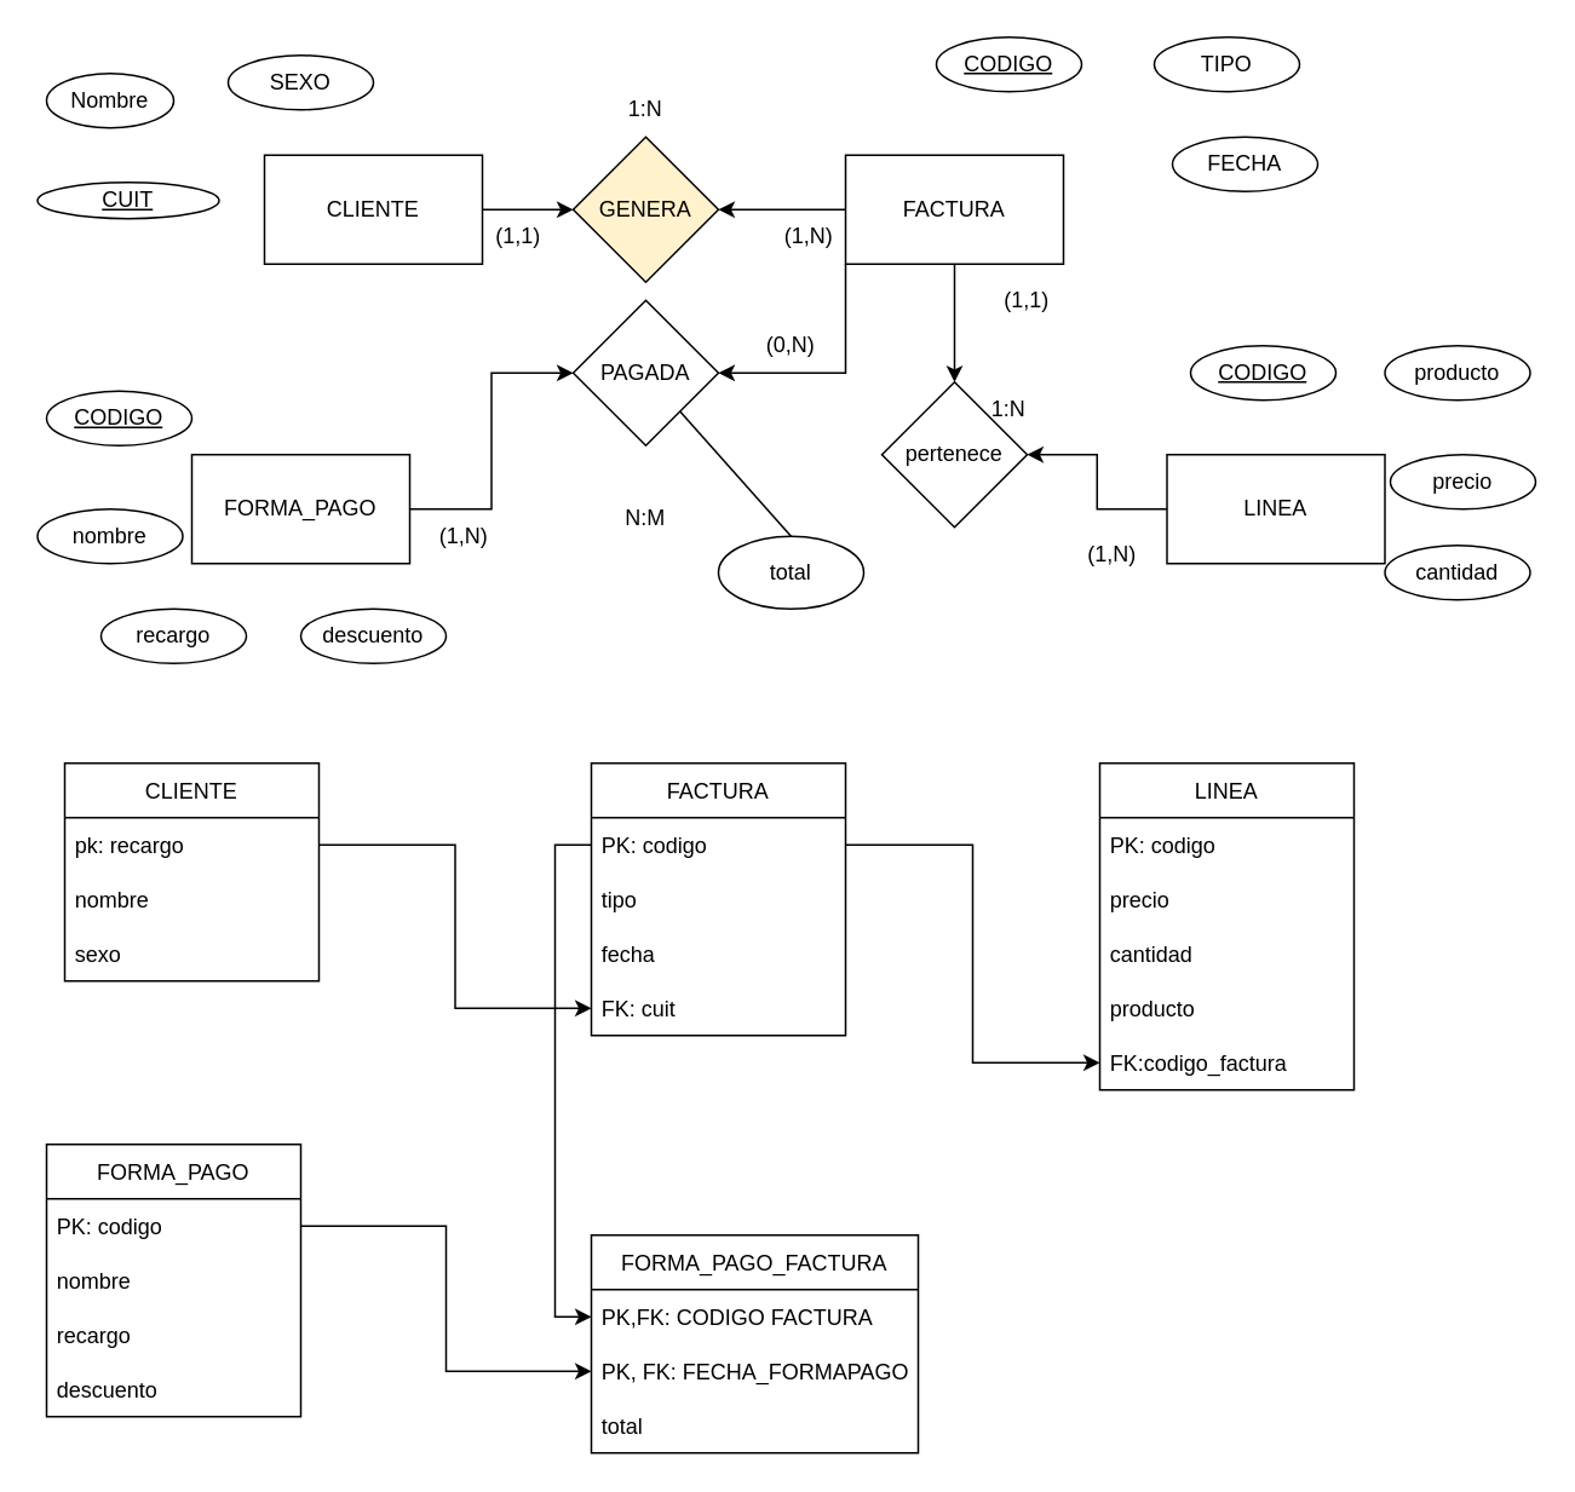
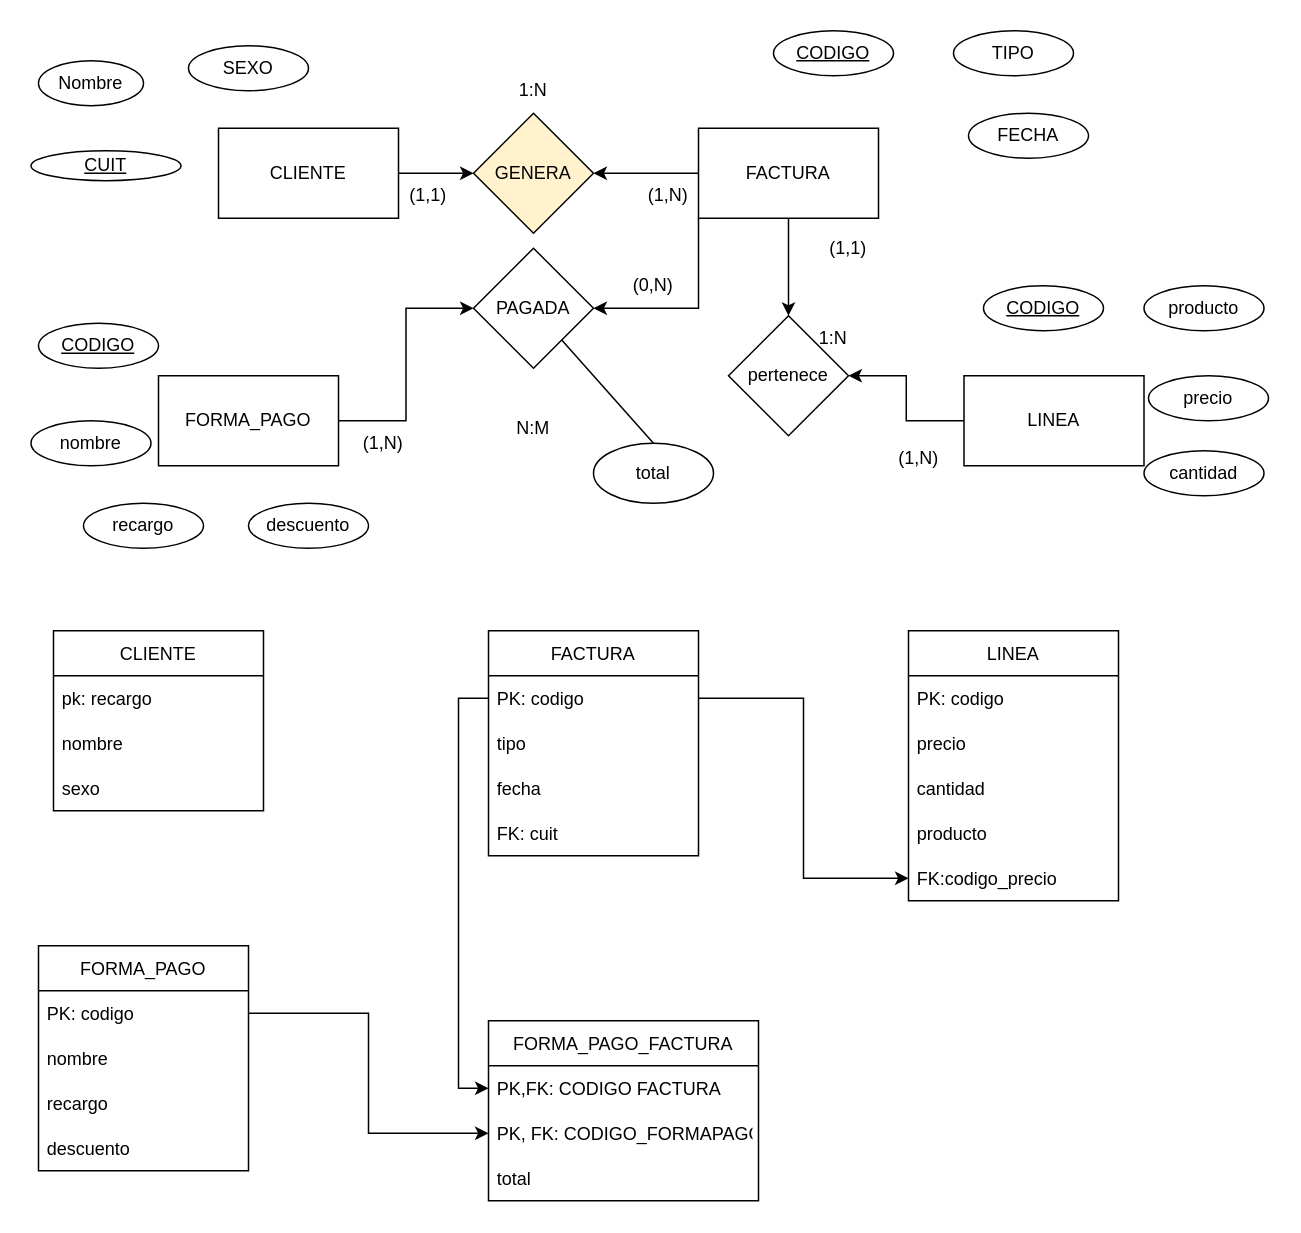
  <mxCell id="0" />
  <mxCell id="1" parent="0" />
  <mxCell id="2" style="edgeStyle=orthogonalEdgeStyle;rounded=0;orthogonalLoop=1;jettySize=auto;html=1;entryX=0;entryY=0.5;entryDx=0;entryDy=0;" edge="1" parent="1" source="3" target="7"><mxGeometry relative="1" as="geometry" /></mxCell>
  <mxCell id="3" value="CLIENTE" style="rounded=0;whiteSpace=wrap;html=1;" vertex="1" parent="1"><mxGeometry x="145" y="85" width="120" height="60" as="geometry" /></mxCell>
  <mxCell id="4" value="Nombre" style="ellipse;whiteSpace=wrap;html=1;" vertex="1" parent="1"><mxGeometry x="25" y="40" width="70" height="30" as="geometry" /></mxCell>
  <mxCell id="5" value="&lt;u&gt;CUIT&lt;/u&gt;" style="ellipse;whiteSpace=wrap;html=1;" vertex="1" parent="1"><mxGeometry x="20" y="100" width="100" height="20" as="geometry" /></mxCell>
  <mxCell id="6" value="SEXO" style="ellipse;whiteSpace=wrap;html=1;" vertex="1" parent="1"><mxGeometry x="125" y="30" width="80" height="30" as="geometry" /></mxCell>
  <mxCell id="7" value="GENERA" style="rhombus;whiteSpace=wrap;html=1;fillColor=#fff2cc;" vertex="1" parent="1"><mxGeometry x="315" y="75" width="80" height="80" as="geometry" /></mxCell>
  <mxCell id="8" value="&lt;div&gt;&lt;u&gt;CODIGO&lt;/u&gt;&lt;/div&gt;" style="ellipse;whiteSpace=wrap;html=1;" vertex="1" parent="1"><mxGeometry x="515" width="80" height="30" as="geometry" y="20" /></mxCell>
  <mxCell id="9" style="edgeStyle=orthogonalEdgeStyle;rounded=0;orthogonalLoop=1;jettySize=auto;html=1;entryX=1;entryY=0.5;entryDx=0;entryDy=0;" edge="1" parent="1" source="12" target="7"><mxGeometry relative="1" as="geometry" /></mxCell>
  <mxCell id="10" style="edgeStyle=orthogonalEdgeStyle;rounded=0;orthogonalLoop=1;jettySize=auto;html=1;exitX=0.5;exitY=1;exitDx=0;exitDy=0;entryX=0.5;entryY=0;entryDx=0;entryDy=0;" edge="1" parent="1" source="12" target="24"><mxGeometry relative="1" as="geometry" /></mxCell>
  <mxCell id="11" style="edgeStyle=orthogonalEdgeStyle;rounded=0;orthogonalLoop=1;jettySize=auto;html=1;exitX=0;exitY=1;exitDx=0;exitDy=0;entryX=1;entryY=0.5;entryDx=0;entryDy=0;" edge="1" parent="1" source="12" target="30"><mxGeometry relative="1" as="geometry" /></mxCell>
  <mxCell id="12" value="FACTURA" style="rounded=0;whiteSpace=wrap;html=1;" vertex="1" parent="1"><mxGeometry x="465" y="85" width="120" height="60" as="geometry" /></mxCell>
  <mxCell id="13" value="TIPO" style="ellipse;whiteSpace=wrap;html=1;" vertex="1" parent="1"><mxGeometry x="635" width="80" height="30" as="geometry" y="20" /></mxCell>
  <mxCell id="14" value="FECHA" style="ellipse;whiteSpace=wrap;html=1;" vertex="1" parent="1"><mxGeometry x="645" y="75" width="80" height="30" as="geometry" /></mxCell>
  <mxCell id="15" value="&lt;div&gt;(1,N)&lt;/div&gt;" style="text;html=1;strokeColor=none;fillColor=none;align=center;verticalAlign=middle;whiteSpace=wrap;rounded=0;" vertex="1" parent="1"><mxGeometry x="415" y="115" width="60" height="30" as="geometry" /></mxCell>
  <mxCell id="16" value="(1,1)" style="text;html=1;strokeColor=none;fillColor=none;align=center;verticalAlign=middle;whiteSpace=wrap;rounded=0;" vertex="1" parent="1"><mxGeometry x="255" y="115" width="60" height="30" as="geometry" /></mxCell>
  <mxCell id="17" value="1:N" style="text;html=1;strokeColor=none;fillColor=none;align=center;verticalAlign=middle;whiteSpace=wrap;rounded=0;" vertex="1" parent="1"><mxGeometry x="325" y="45" width="60" height="30" as="geometry" /></mxCell>
  <mxCell id="18" style="edgeStyle=orthogonalEdgeStyle;rounded=0;orthogonalLoop=1;jettySize=auto;html=1;entryX=1;entryY=0.5;entryDx=0;entryDy=0;" edge="1" parent="1" source="19" target="24"><mxGeometry relative="1" as="geometry" /></mxCell>
  <mxCell id="19" value="LINEA" style="rounded=0;whiteSpace=wrap;html=1;" vertex="1" parent="1"><mxGeometry x="642" y="250" width="120" height="60" as="geometry" /></mxCell>
  <mxCell id="20" value="&lt;div&gt;&lt;u&gt;CODIGO&lt;/u&gt;&lt;/div&gt;" style="ellipse;whiteSpace=wrap;html=1;" vertex="1" parent="1"><mxGeometry x="655" y="190" width="80" height="30" as="geometry" /></mxCell>
  <mxCell id="21" value="precio" style="ellipse;whiteSpace=wrap;html=1;" vertex="1" parent="1"><mxGeometry x="765" y="250" width="80" height="30" as="geometry" /></mxCell>
  <mxCell id="22" value="&lt;div&gt;producto&lt;/div&gt;" style="ellipse;whiteSpace=wrap;html=1;" vertex="1" parent="1"><mxGeometry x="762" y="190" width="80" height="30" as="geometry" /></mxCell>
  <mxCell id="23" value="cantidad" style="ellipse;whiteSpace=wrap;html=1;" vertex="1" parent="1"><mxGeometry x="762" y="300" width="80" height="30" as="geometry" /></mxCell>
  <mxCell id="24" value="pertenece" style="rhombus;whiteSpace=wrap;html=1;" vertex="1" parent="1"><mxGeometry x="485" y="210" width="80" height="80" as="geometry" /></mxCell>
  <mxCell id="25" value="(1,1)" style="text;html=1;strokeColor=none;fillColor=none;align=center;verticalAlign=middle;whiteSpace=wrap;rounded=0;" vertex="1" parent="1"><mxGeometry x="535" y="150" width="60" height="30" as="geometry" /></mxCell>
  <mxCell id="26" value="(1,N)" style="text;html=1;strokeColor=none;fillColor=none;align=center;verticalAlign=middle;whiteSpace=wrap;rounded=0;" vertex="1" parent="1"><mxGeometry x="582" y="290" width="60" height="30" as="geometry" /></mxCell>
  <mxCell id="27" value="1:N" style="text;html=1;strokeColor=none;fillColor=none;align=center;verticalAlign=middle;whiteSpace=wrap;rounded=0;" vertex="1" parent="1"><mxGeometry x="525" y="210" width="60" height="30" as="geometry" /></mxCell>
  <mxCell id="28" style="edgeStyle=orthogonalEdgeStyle;rounded=0;orthogonalLoop=1;jettySize=auto;html=1;exitX=1;exitY=0.5;exitDx=0;exitDy=0;entryX=0;entryY=0.5;entryDx=0;entryDy=0;" edge="1" parent="1" source="29" target="30"><mxGeometry relative="1" as="geometry" /></mxCell>
  <mxCell id="29" value="FORMA_PAGO" style="rounded=0;whiteSpace=wrap;html=1;" vertex="1" parent="1"><mxGeometry x="105" y="250" width="120" height="60" as="geometry" /></mxCell>
  <mxCell id="30" value="PAGADA" style="rhombus;whiteSpace=wrap;html=1;" vertex="1" parent="1"><mxGeometry x="315" y="165" width="80" height="80" as="geometry" /></mxCell>
  <mxCell id="31" value="(0,N)" style="text;html=1;strokeColor=none;fillColor=none;align=center;verticalAlign=middle;whiteSpace=wrap;rounded=0;" vertex="1" parent="1"><mxGeometry x="405" y="175" width="60" height="30" as="geometry" /></mxCell>
  <mxCell id="32" value="(1,N)" style="text;html=1;strokeColor=none;fillColor=none;align=center;verticalAlign=middle;whiteSpace=wrap;rounded=0;" vertex="1" parent="1"><mxGeometry x="225" y="280" width="60" height="30" as="geometry" /></mxCell>
  <mxCell id="33" value="N:M" style="text;html=1;strokeColor=none;fillColor=none;align=center;verticalAlign=middle;whiteSpace=wrap;rounded=0;" vertex="1" parent="1"><mxGeometry x="325" y="270" width="60" height="30" as="geometry" /></mxCell>
  <mxCell id="34" value="total" style="ellipse;whiteSpace=wrap;html=1;" vertex="1" parent="1"><mxGeometry x="395" y="295" width="80" height="40" as="geometry" /></mxCell>
  <mxCell id="35" value="" style="endArrow=none;html=1;rounded=0;exitX=0.5;exitY=0;exitDx=0;exitDy=0;" edge="1" parent="1" source="34" target="30"><mxGeometry width="50" height="50" relative="1" as="geometry"><mxPoint x="415" y="310" as="sourcePoint" /><mxPoint x="465" y="260" as="targetPoint" /></mxGeometry></mxCell>
  <mxCell id="36" value="&lt;div&gt;&lt;u&gt;CODIGO&lt;/u&gt;&lt;/div&gt;" style="ellipse;whiteSpace=wrap;html=1;" vertex="1" parent="1"><mxGeometry x="25" y="215" width="80" height="30" as="geometry" /></mxCell>
  <mxCell id="37" value="nombre" style="ellipse;whiteSpace=wrap;html=1;" vertex="1" parent="1"><mxGeometry x="20" y="280" width="80" height="30" as="geometry" /></mxCell>
  <mxCell id="38" value="recargo" style="ellipse;whiteSpace=wrap;html=1;" vertex="1" parent="1"><mxGeometry x="55" y="335" width="80" height="30" as="geometry" /></mxCell>
  <mxCell id="39" value="descuento" style="ellipse;whiteSpace=wrap;html=1;" vertex="1" parent="1"><mxGeometry x="165" y="335" width="80" height="30" as="geometry" /></mxCell>
  <mxCell id="40" value="CLIENTE" style="swimlane;fontStyle=0;childLayout=stackLayout;horizontal=1;startSize=30;horizontalStack=0;resizeParent=1;resizeParentMax=0;resizeLast=0;collapsible=1;marginBottom=0;" vertex="1" parent="1"><mxGeometry x="35" y="420" width="140" height="120" as="geometry" /></mxCell>
  <mxCell id="41" value="pk: recargo" style="text;strokeColor=none;fillColor=none;align=left;verticalAlign=middle;spacingLeft=4;spacingRight=4;overflow=hidden;points=[[0,0.5],[1,0.5]];portConstraint=eastwest;rotatable=0;" vertex="1" parent="40"><mxGeometry y="30" width="140" height="30" as="geometry" /></mxCell>
  <mxCell id="42" value="nombre" style="text;strokeColor=none;fillColor=none;align=left;verticalAlign=middle;spacingLeft=4;spacingRight=4;overflow=hidden;points=[[0,0.5],[1,0.5]];portConstraint=eastwest;rotatable=0;" vertex="1" parent="40"><mxGeometry y="60" width="140" height="30" as="geometry" /></mxCell>
  <mxCell id="43" value="sexo" style="text;strokeColor=none;fillColor=none;align=left;verticalAlign=middle;spacingLeft=4;spacingRight=4;overflow=hidden;points=[[0,0.5],[1,0.5]];portConstraint=eastwest;rotatable=0;" vertex="1" parent="40"><mxGeometry y="90" width="140" height="30" as="geometry" /></mxCell>
  <mxCell id="44" value="FACTURA" style="swimlane;fontStyle=0;childLayout=stackLayout;horizontal=1;startSize=30;horizontalStack=0;resizeParent=1;resizeParentMax=0;resizeLast=0;collapsible=1;marginBottom=0;" vertex="1" parent="1"><mxGeometry x="325" y="420" width="140" height="150" as="geometry" /></mxCell>
  <mxCell id="45" value="PK: codigo" style="text;strokeColor=none;fillColor=none;align=left;verticalAlign=middle;spacingLeft=4;spacingRight=4;overflow=hidden;points=[[0,0.5],[1,0.5]];portConstraint=eastwest;rotatable=0;" vertex="1" parent="44"><mxGeometry y="30" width="140" height="30" as="geometry" /></mxCell>
  <mxCell id="46" value="tipo" style="text;strokeColor=none;fillColor=none;align=left;verticalAlign=middle;spacingLeft=4;spacingRight=4;overflow=hidden;points=[[0,0.5],[1,0.5]];portConstraint=eastwest;rotatable=0;" vertex="1" parent="44"><mxGeometry y="60" width="140" height="30" as="geometry" /></mxCell>
  <mxCell id="47" value="fecha" style="text;strokeColor=none;fillColor=none;align=left;verticalAlign=middle;spacingLeft=4;spacingRight=4;overflow=hidden;points=[[0,0.5],[1,0.5]];portConstraint=eastwest;rotatable=0;" vertex="1" parent="44"><mxGeometry y="90" width="140" height="30" as="geometry" /></mxCell>
  <mxCell id="48" value="FK: cuit" style="text;strokeColor=none;fillColor=none;align=left;verticalAlign=middle;spacingLeft=4;spacingRight=4;overflow=hidden;points=[[0,0.5],[1,0.5]];portConstraint=eastwest;rotatable=0;" vertex="1" parent="44"><mxGeometry y="120" width="140" height="30" as="geometry" /></mxCell>
- <mxCell id="49" style="edgeStyle=orthogonalEdgeStyle;rounded=0;orthogonalLoop=1;jettySize=auto;html=1;entryX=0;entryY=0.5;entryDx=0;entryDy=0;" edge="1" parent="1" source="41" target="48"><mxGeometry relative="1" as="geometry" /></mxCell>
  <mxCell id="50" value="LINEA" style="swimlane;fontStyle=0;childLayout=stackLayout;horizontal=1;startSize=30;horizontalStack=0;resizeParent=1;resizeParentMax=0;resizeLast=0;collapsible=1;marginBottom=0;" vertex="1" parent="1"><mxGeometry x="605" y="420" width="140" height="180" as="geometry" /></mxCell>
  <mxCell id="51" value="PK: codigo" style="text;strokeColor=none;fillColor=none;align=left;verticalAlign=middle;spacingLeft=4;spacingRight=4;overflow=hidden;points=[[0,0.5],[1,0.5]];portConstraint=eastwest;rotatable=0;" vertex="1" parent="50"><mxGeometry y="30" width="140" height="30" as="geometry" /></mxCell>
  <mxCell id="52" value="precio    " style="text;strokeColor=none;fillColor=none;align=left;verticalAlign=middle;spacingLeft=4;spacingRight=4;overflow=hidden;points=[[0,0.5],[1,0.5]];portConstraint=eastwest;rotatable=0;" vertex="1" parent="50"><mxGeometry y="60" width="140" height="30" as="geometry" /></mxCell>
  <mxCell id="53" value="cantidad" style="text;strokeColor=none;fillColor=none;align=left;verticalAlign=middle;spacingLeft=4;spacingRight=4;overflow=hidden;points=[[0,0.5],[1,0.5]];portConstraint=eastwest;rotatable=0;" vertex="1" parent="50"><mxGeometry y="90" width="140" height="30" as="geometry" /></mxCell>
  <mxCell id="54" value="producto" style="text;strokeColor=none;fillColor=none;align=left;verticalAlign=middle;spacingLeft=4;spacingRight=4;overflow=hidden;points=[[0,0.5],[1,0.5]];portConstraint=eastwest;rotatable=0;" vertex="1" parent="50"><mxGeometry y="120" width="140" height="30" as="geometry" /></mxCell>
- <mxCell id="55" value="FK:codigo_factura" style="text;strokeColor=none;fillColor=none;align=left;verticalAlign=middle;spacingLeft=4;spacingRight=4;overflow=hidden;points=[[0,0.5],[1,0.5]];portConstraint=eastwest;rotatable=0;" vertex="1" parent="50"><mxGeometry y="150" width="140" height="30" as="geometry" /></mxCell>
+ <mxCell id="55" value="FK:codigo_precio" style="text;strokeColor=none;fillColor=none;align=left;verticalAlign=middle;spacingLeft=4;spacingRight=4;overflow=hidden;points=[[0,0.5],[1,0.5]];portConstraint=eastwest;rotatable=0;" vertex="1" parent="50"><mxGeometry y="150" width="140" height="30" as="geometry" /></mxCell>
  <mxCell id="56" style="edgeStyle=orthogonalEdgeStyle;rounded=0;orthogonalLoop=1;jettySize=auto;html=1;exitX=1;exitY=0.5;exitDx=0;exitDy=0;" edge="1" parent="1" source="45" target="55"><mxGeometry relative="1" as="geometry" /></mxCell>
  <mxCell id="57" value="FORMA_PAGO" style="swimlane;fontStyle=0;childLayout=stackLayout;horizontal=1;startSize=30;horizontalStack=0;resizeParent=1;resizeParentMax=0;resizeLast=0;collapsible=1;marginBottom=0;" vertex="1" parent="1"><mxGeometry x="25" y="630" width="140" height="150" as="geometry" /></mxCell>
  <mxCell id="58" value="PK: codigo" style="text;strokeColor=none;fillColor=none;align=left;verticalAlign=middle;spacingLeft=4;spacingRight=4;overflow=hidden;points=[[0,0.5],[1,0.5]];portConstraint=eastwest;rotatable=0;" vertex="1" parent="57"><mxGeometry y="30" width="140" height="30" as="geometry" /></mxCell>
  <mxCell id="59" value="nombre    " style="text;strokeColor=none;fillColor=none;align=left;verticalAlign=middle;spacingLeft=4;spacingRight=4;overflow=hidden;points=[[0,0.5],[1,0.5]];portConstraint=eastwest;rotatable=0;" vertex="1" parent="57"><mxGeometry y="60" width="140" height="30" as="geometry" /></mxCell>
  <mxCell id="60" value="recargo" style="text;strokeColor=none;fillColor=none;align=left;verticalAlign=middle;spacingLeft=4;spacingRight=4;overflow=hidden;points=[[0,0.5],[1,0.5]];portConstraint=eastwest;rotatable=0;" vertex="1" parent="57"><mxGeometry y="90" width="140" height="30" as="geometry" /></mxCell>
  <mxCell id="61" value="descuento" style="text;strokeColor=none;fillColor=none;align=left;verticalAlign=middle;spacingLeft=4;spacingRight=4;overflow=hidden;points=[[0,0.5],[1,0.5]];portConstraint=eastwest;rotatable=0;" vertex="1" parent="57"><mxGeometry y="120" width="140" height="30" as="geometry" /></mxCell>
  <mxCell id="62" value="FORMA_PAGO_FACTURA" style="swimlane;fontStyle=0;childLayout=stackLayout;horizontal=1;startSize=30;horizontalStack=0;resizeParent=1;resizeParentMax=0;resizeLast=0;collapsible=1;marginBottom=0;" vertex="1" parent="1"><mxGeometry x="325" y="680" width="180" height="120" as="geometry" /></mxCell>
  <mxCell id="63" value="PK,FK: CODIGO FACTURA" style="text;strokeColor=none;fillColor=none;align=left;verticalAlign=middle;spacingLeft=4;spacingRight=4;overflow=hidden;points=[[0,0.5],[1,0.5]];portConstraint=eastwest;rotatable=0;" vertex="1" parent="62"><mxGeometry y="30" width="180" height="30" as="geometry" /></mxCell>
- <mxCell id="64" value="PK, FK: FECHA_FORMAPAGO" style="text;strokeColor=none;fillColor=none;align=left;verticalAlign=middle;spacingLeft=4;spacingRight=4;overflow=hidden;points=[[0,0.5],[1,0.5]];portConstraint=eastwest;rotatable=0;" vertex="1" parent="62"><mxGeometry y="60" width="180" height="30" as="geometry" /></mxCell>
+ <mxCell id="64" value="PK, FK: CODIGO_FORMAPAGO" style="text;strokeColor=none;fillColor=none;align=left;verticalAlign=middle;spacingLeft=4;spacingRight=4;overflow=hidden;points=[[0,0.5],[1,0.5]];portConstraint=eastwest;rotatable=0;" vertex="1" parent="62"><mxGeometry y="60" width="180" height="30" as="geometry" /></mxCell>
  <mxCell id="65" value="total" style="text;strokeColor=none;fillColor=none;align=left;verticalAlign=middle;spacingLeft=4;spacingRight=4;overflow=hidden;points=[[0,0.5],[1,0.5]];portConstraint=eastwest;rotatable=0;" vertex="1" parent="62"><mxGeometry y="90" width="180" height="30" as="geometry" /></mxCell>
  <mxCell id="66" style="edgeStyle=orthogonalEdgeStyle;rounded=0;orthogonalLoop=1;jettySize=auto;html=1;exitX=1;exitY=0.5;exitDx=0;exitDy=0;entryX=0;entryY=0.5;entryDx=0;entryDy=0;" edge="1" parent="1" source="58" target="64"><mxGeometry relative="1" as="geometry" /></mxCell>
  <mxCell id="67" style="edgeStyle=orthogonalEdgeStyle;rounded=0;orthogonalLoop=1;jettySize=auto;html=1;exitX=0;exitY=0.5;exitDx=0;exitDy=0;entryX=0;entryY=0.5;entryDx=0;entryDy=0;" edge="1" parent="1" source="45" target="63"><mxGeometry relative="1" as="geometry" /></mxCell>
